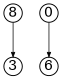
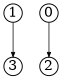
  digraph {
    rankdir=TB
    node [fixedsize=true shape=circle]
    edge [arrowsize=0.5 penwidth=0.75]
-   1 [width=.26 label=8]
+   1 [width=.26]
    3 [width=.26]
    0 [width=.26]
-   2 [width=.26 label=6]
+   2 [width=.26]
    1 -> 3
    0 -> 2
  }
